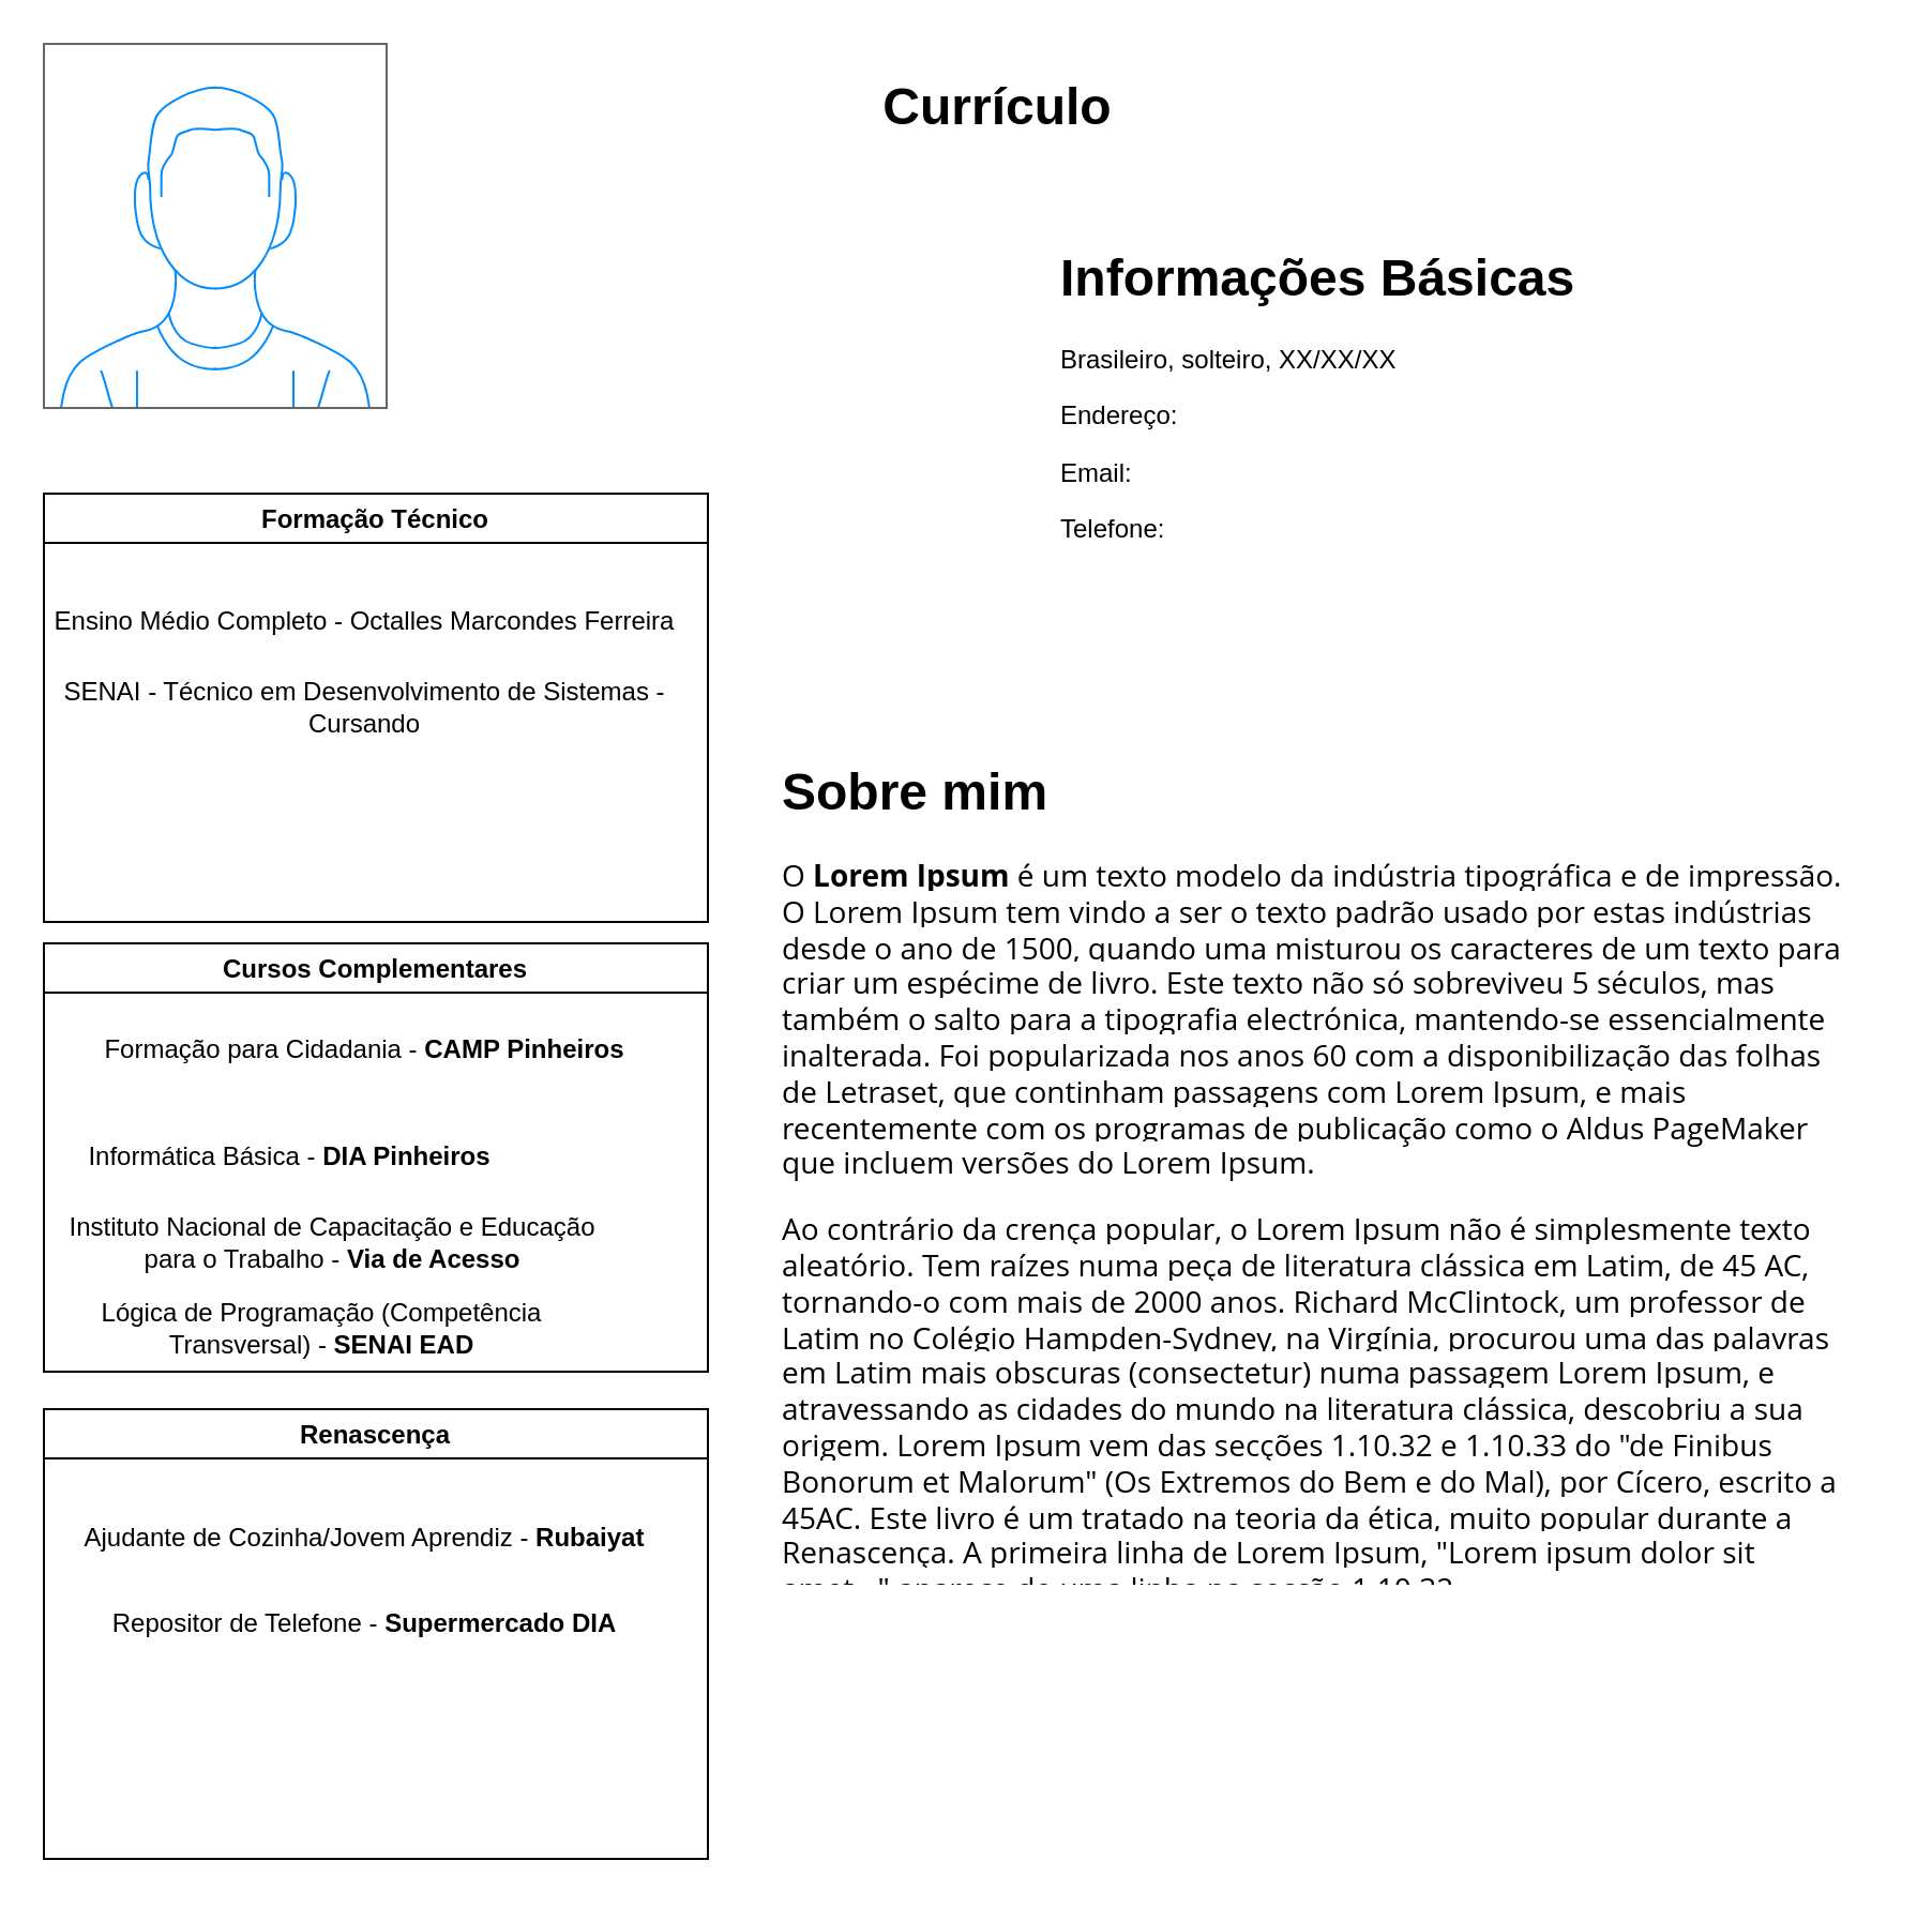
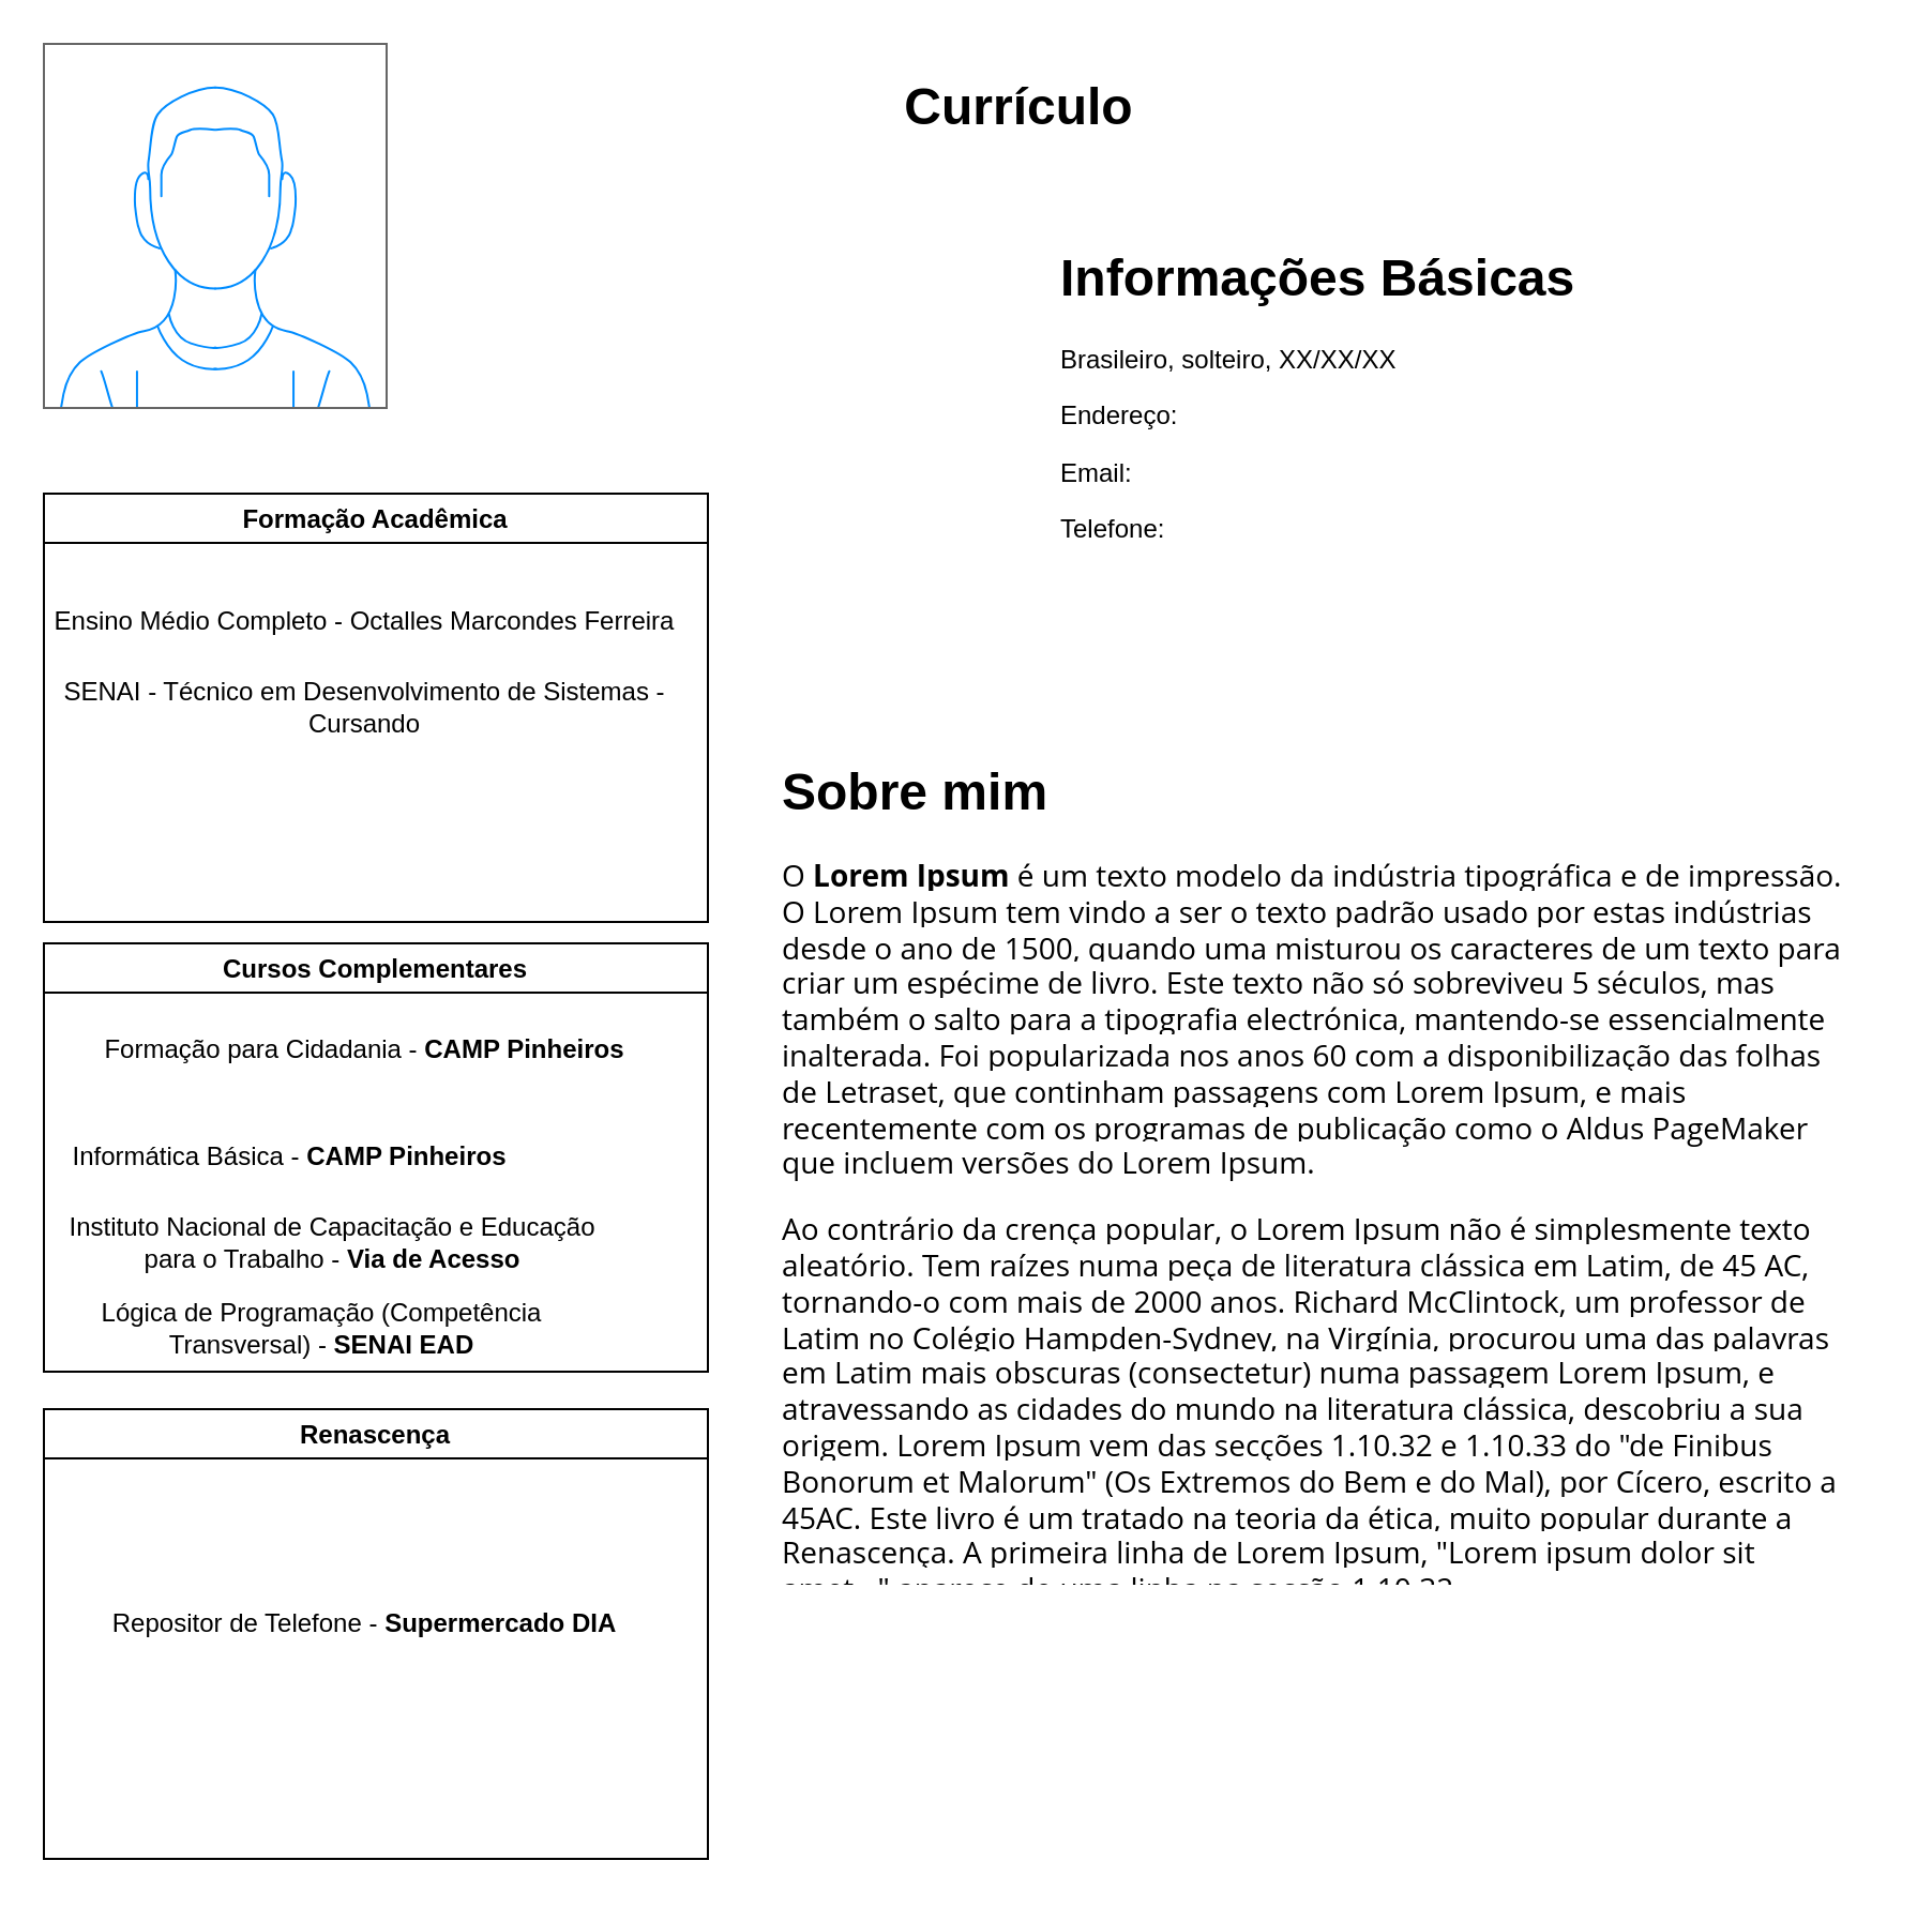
  <mxCell id="0" />
  <mxCell id="1" parent="0" />
  <mxCell id="2" value="" style="verticalLabelPosition=bottom;shadow=0;dashed=0;align=center;html=1;verticalAlign=top;strokeWidth=1;shape=mxgraph.mockup.containers.userMale;strokeColor=#666666;strokeColor2=#008cff;" vertex="1" parent="1"><mxGeometry x="20" y="20" width="160" height="170" as="geometry" /></mxCell>
- <mxCell id="3" value="Currículo" style="text;strokeColor=none;fillColor=none;html=1;fontSize=24;fontStyle=1;verticalAlign=middle;align=center;" vertex="1" parent="1"><mxGeometry x="380" y="30" width="170" height="40" as="geometry" /></mxCell>
- <mxCell id="4" value="Formação Técnico" style="swimlane;" vertex="1" parent="1"><mxGeometry x="20" y="230" width="310" height="200" as="geometry"><mxRectangle x="10" y="240" width="160" height="23" as="alternateBounds" /></mxGeometry></mxCell>
+ <mxCell id="3" value="Currículo" style="text;strokeColor=none;fillColor=none;html=1;fontSize=24;fontStyle=1;verticalAlign=middle;align=center;" vertex="1" parent="1"><mxGeometry x="390" y="30" width="170" height="40" as="geometry" /></mxCell>
+ <mxCell id="4" value="Formação Acadêmica" style="swimlane;" vertex="1" parent="1"><mxGeometry x="20" y="230" width="310" height="200" as="geometry"><mxRectangle x="10" y="240" width="160" height="23" as="alternateBounds" /></mxGeometry></mxCell>
  <mxCell id="5" value="Ensino Médio Completo - Octalles Marcondes Ferreira" style="text;html=1;strokeColor=none;fillColor=none;align=center;verticalAlign=middle;whiteSpace=wrap;rounded=0;" vertex="1" parent="4"><mxGeometry y="40" width="300" height="40" as="geometry" /></mxCell>
  <mxCell id="6" value="SENAI - Técnico em Desenvolvimento de Sistemas -Cursando" style="text;html=1;strokeColor=none;fillColor=none;align=center;verticalAlign=middle;whiteSpace=wrap;rounded=0;" vertex="1" parent="4"><mxGeometry y="80" width="300" height="40" as="geometry" /></mxCell>
  <mxCell id="7" value="Cursos Complementares" style="swimlane;" vertex="1" parent="1"><mxGeometry x="20" y="440" width="310" height="200" as="geometry"><mxRectangle x="310" y="240" width="170" height="23" as="alternateBounds" /></mxGeometry></mxCell>
  <mxCell id="8" value="Formação para Cidadania - &lt;b&gt;CAMP Pinheiros&lt;/b&gt;" style="text;html=1;strokeColor=none;fillColor=none;align=center;verticalAlign=middle;whiteSpace=wrap;rounded=0;" vertex="1" parent="7"><mxGeometry x="20" y="30" width="260" height="40" as="geometry" /></mxCell>
- <mxCell id="9" value="Informática Básica - &lt;b&gt;DIA Pinheiros&lt;/b&gt;" style="text;html=1;strokeColor=none;fillColor=none;align=center;verticalAlign=middle;whiteSpace=wrap;rounded=0;" vertex="1" parent="7"><mxGeometry x="10" y="80" width="210" height="40" as="geometry" /></mxCell>
+ <mxCell id="9" value="Informática Básica - &lt;b&gt;CAMP Pinheiros&lt;/b&gt;" style="text;html=1;strokeColor=none;fillColor=none;align=center;verticalAlign=middle;whiteSpace=wrap;rounded=0;" vertex="1" parent="7"><mxGeometry x="10" y="80" width="210" height="40" as="geometry" /></mxCell>
  <mxCell id="10" value="Instituto Nacional de Capacitação e Educação para o Trabalho - &lt;b&gt;Via de Acesso&lt;/b&gt;" style="text;html=1;strokeColor=none;fillColor=none;align=center;verticalAlign=middle;whiteSpace=wrap;rounded=0;" vertex="1" parent="7"><mxGeometry y="120" width="270" height="40" as="geometry" /></mxCell>
  <mxCell id="11" value="Lógica de Programação (Competência Transversal) - &lt;b&gt;SENAI EAD&lt;/b&gt;" style="text;html=1;strokeColor=none;fillColor=none;align=center;verticalAlign=middle;whiteSpace=wrap;rounded=0;" vertex="1" parent="7"><mxGeometry x="5" y="160" width="250" height="40" as="geometry" /></mxCell>
  <mxCell id="12" value="Renascença" style="swimlane;" vertex="1" parent="1"><mxGeometry x="20" y="657.5" width="310" height="210" as="geometry"><mxRectangle x="580" y="240" width="90" height="23" as="alternateBounds" /></mxGeometry></mxCell>
- <mxCell id="13" value="Ajudante de Cozinha/Jovem Aprendiz - &lt;b&gt;Rubaiyat&lt;/b&gt;" style="text;html=1;strokeColor=none;fillColor=none;align=center;verticalAlign=middle;whiteSpace=wrap;rounded=0;" vertex="1" parent="12"><mxGeometry y="40" width="300" height="40" as="geometry" /></mxCell>
  <mxCell id="14" value="Repositor de Telefone - &lt;b&gt;Supermercado DIA&lt;/b&gt;" style="text;html=1;strokeColor=none;fillColor=none;align=center;verticalAlign=middle;whiteSpace=wrap;rounded=0;" vertex="1" parent="12"><mxGeometry y="80" width="300" height="40" as="geometry" /></mxCell>
  <mxCell id="15" value="&lt;h1&gt;Informações Básicas&lt;/h1&gt;&lt;p&gt;Brasileiro, solteiro, XX/XX/XX&lt;/p&gt;&lt;p&gt;Endereço:&lt;/p&gt;&lt;p&gt;Email:&lt;/p&gt;&lt;p&gt;Telefone:&lt;/p&gt;" style="text;html=1;strokeColor=none;fillColor=none;spacing=5;spacingTop=-20;whiteSpace=wrap;overflow=hidden;rounded=0;" vertex="1" parent="1"><mxGeometry x="490" y="110" width="390" height="160" as="geometry" /></mxCell>
  <mxCell id="16" value="&lt;h1&gt;Sobre mim&lt;/h1&gt;&lt;p style=&quot;font-size: 14px&quot;&gt;&lt;span style=&quot;font-family: &amp;#34;open sans&amp;#34; , &amp;#34;arial&amp;#34; , sans-serif ; text-align: justify ; background-color: rgb(255 , 255 , 255)&quot;&gt;O&amp;nbsp;&lt;/span&gt;&lt;strong style=&quot;margin: 0px ; padding: 0px ; font-family: &amp;#34;open sans&amp;#34; , &amp;#34;arial&amp;#34; , sans-serif ; text-align: justify ; background-color: rgb(255 , 255 , 255)&quot;&gt;Lorem Ipsum&lt;/strong&gt;&lt;span style=&quot;font-family: &amp;#34;open sans&amp;#34; , &amp;#34;arial&amp;#34; , sans-serif ; text-align: justify ; background-color: rgb(255 , 255 , 255)&quot;&gt;&amp;nbsp;é um texto modelo da indústria tipográfica e de impressão. O Lorem Ipsum tem vindo a ser o texto padrão usado por estas indústrias desde o ano de 1500, quando uma misturou os caracteres de um texto para criar um espécime de livro. Este texto não só sobreviveu 5 séculos, mas também o salto para a tipografia electrónica, mantendo-se essencialmente inalterada. Foi popularizada nos anos 60 com a disponibilização das folhas de Letraset, que continham passagens com Lorem Ipsum, e mais recentemente com os programas de publicação como o Aldus PageMaker que incluem versões do Lorem Ipsum.&lt;/span&gt;&lt;br&gt;&lt;/p&gt;&lt;p style=&quot;font-size: 14px&quot;&gt;&lt;span style=&quot;font-family: &amp;#34;open sans&amp;#34; , &amp;#34;arial&amp;#34; , sans-serif ; text-align: justify ; background-color: rgb(255 , 255 , 255)&quot;&gt;Ao contrário da crença popular, o Lorem Ipsum não é simplesmente texto aleatório. Tem raízes numa peça de literatura clássica em Latim, de 45 AC, tornando-o com mais de 2000 anos. Richard McClintock, um professor de Latim no Colégio Hampden-Sydney, na Virgínia, procurou uma das palavras em Latim mais obscuras (consectetur) numa passagem Lorem Ipsum, e atravessando as cidades do mundo na literatura clássica, descobriu a sua origem. Lorem Ipsum vem das secções 1.10.32 e 1.10.33 do &quot;de Finibus Bonorum et Malorum&quot; (Os Extremos do Bem e do Mal), por Cícero, escrito a 45AC. Este livro é um tratado na teoria da ética, muito popular durante a Renascença. A primeira linha de Lorem Ipsum, &quot;Lorem ipsum dolor sit amet...&quot; aparece de uma linha na secção 1.10.32.&lt;/span&gt;&lt;span style=&quot;font-family: &amp;#34;open sans&amp;#34; , &amp;#34;arial&amp;#34; , sans-serif ; text-align: justify ; background-color: rgb(255 , 255 , 255)&quot;&gt;&lt;br&gt;&lt;/span&gt;&lt;/p&gt;" style="text;html=1;strokeColor=none;fillColor=none;spacing=5;spacingTop=-20;whiteSpace=wrap;overflow=hidden;rounded=0;" vertex="1" parent="1"><mxGeometry x="360" y="350" width="510" height="390" as="geometry" /></mxCell>
